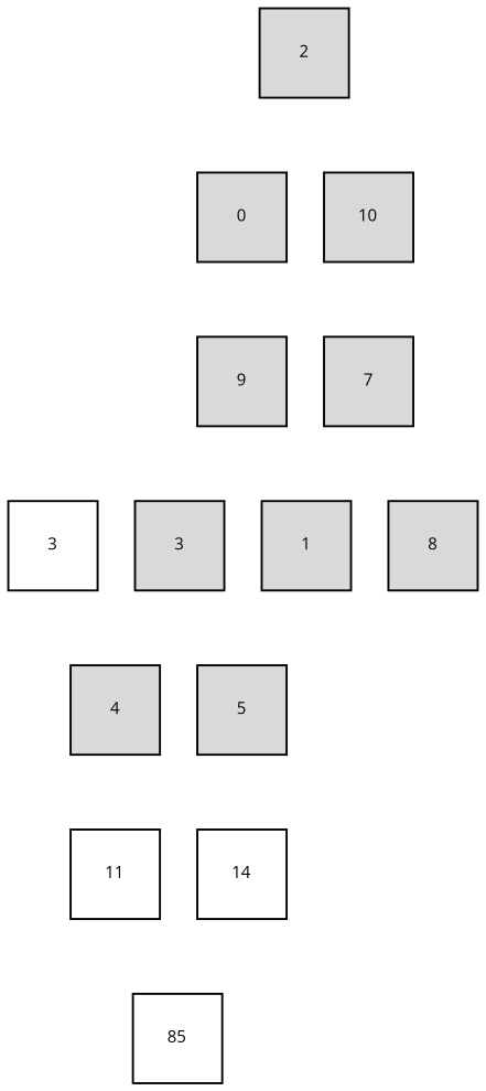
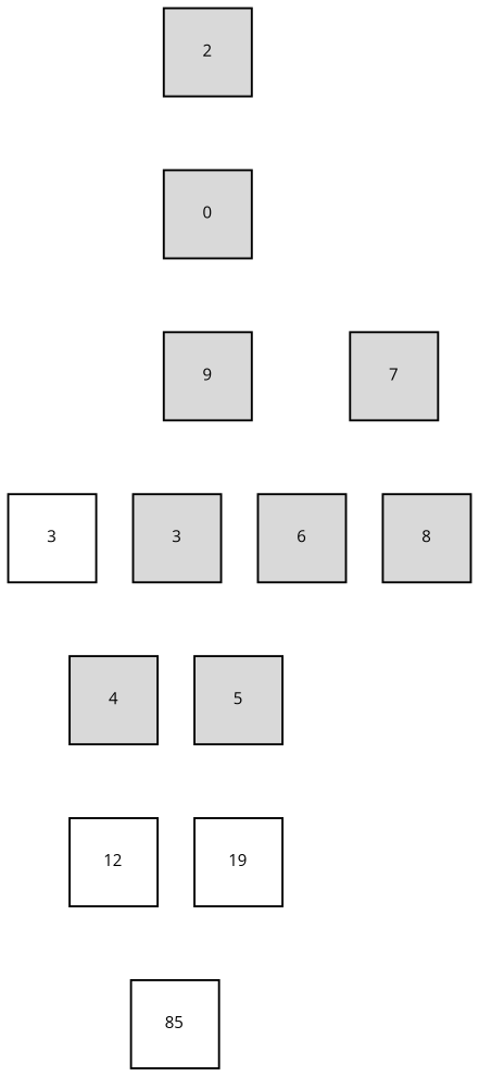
  digraph {
    fontname="Open Sans"
    rank=same
    rankdir=TB
    splines=ortho
    node [fillcolor="#d9d9d9" fixedsize=true fontname="Open Sans" fontsize=8 shape=square style=filled]
    edge [constraint=true fontname="Open Sans" style=invis]
    n1 [label=2 width=0.6]
    n2 [label=0 width=0.6]
-   n3 [label=10 width=0.6]
    n4 [label=9 width=0.6]
    n5 [label=7 width=0.6]
    n6 [label=3 width=0.6]
-   n7 [label=1 width=0.6]
+   n7 [label=6 width=0.6]
    3 [fillcolor="#ffffff" width=0.6]
    n9 [label=4 width=0.6]
    n10 [label=5 width=0.6]
-   11 [fillcolor="#ffffff" width=0.6]
+   11 [fillcolor="#ffffff" width=0.6 label=12]
    n12 [label=8 width=0.6]
-   14 [fillcolor="#ffffff" width=0.6]
+   14 [fillcolor="#ffffff" width=0.6 label=19]
    n14 [fillcolor="#ffffff" label=85 width=0.6]
    n1 -> n2
-   n1 -> n3
    n2 -> n4
-   n3 -> n4
-   n3 -> n5
    n4 -> n6
    n4 -> n7
    n5 -> n7
    n5 -> n12
    n6 -> n9
    n6 -> n10
    n7 -> n10
    3 -> n9
    n9 -> 11
    n10 -> 11
    n10 -> 14
    11 -> n14
    14 -> n14
  }
